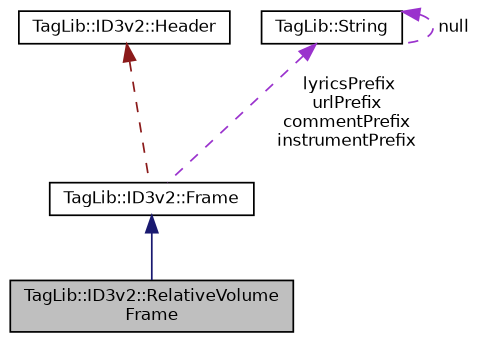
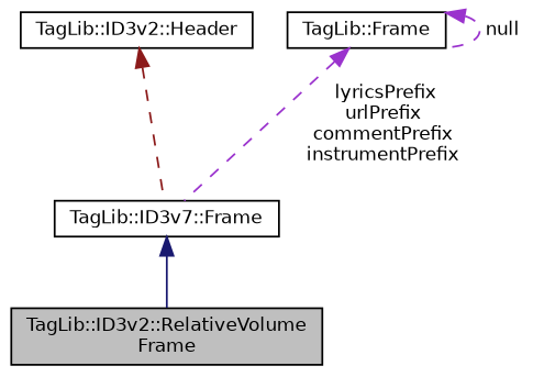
  digraph {
    node [color=black fillcolor=white fontname=Helvetica fontsize=10 shape=record style=filled]
    edge [color=darkorchid3 dir=back fontname=Helvetica fontsize=10 labelfontname=Helvetica labelfontsize=10 style=dashed]
    n1 [fillcolor=grey75 fontcolor=black height=0.2 label="TagLib::ID3v2::RelativeVolume\lFrame" width=0.4]
-   n2 [height=0.2 label="TagLib::ID3v2::Frame" width=0.4]
+   n2 [height=0.2 label="TagLib::ID3v7::Frame" width=0.4]
    n3 [height=0.2 label="TagLib::ID3v2::Header" width=0.4]
-   n4 [height=0.2 label="TagLib::String" width=0.4]
+   n4 [height=0.2 label="TagLib::Frame" width=0.4]
    n2 -> n1 [color=midnightblue style=solid]
    n3 -> n2 [color=firebrick4]
    n4 -> n2 [label=" lyricsPrefix\nurlPrefix\ncommentPrefix\ninstrumentPrefix"]
    n4 -> n4 [label=" null"]
  }
